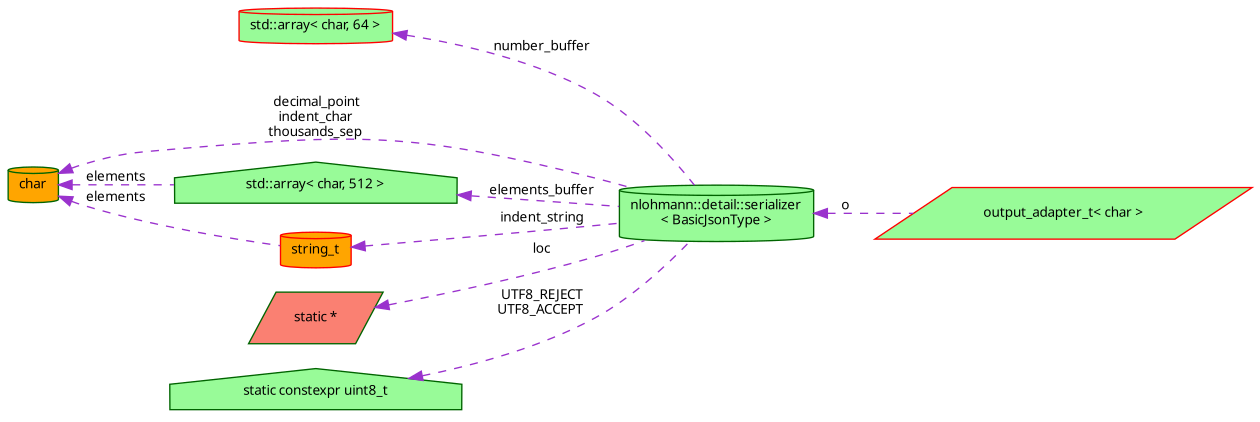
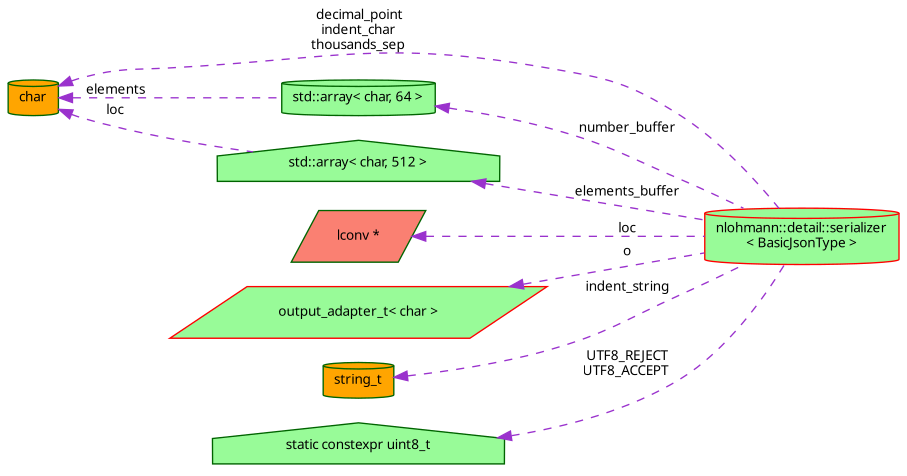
  digraph {
    fontname="Noto Sans"
    rankdir=LR
    node [color=red fillcolor=palegreen fontname="Noto Sans" fontsize=10 shape=cylinder style=filled]
    edge [color=darkorchid3 dir=back fontname="Noto Sans" fontsize=10 labelfontname=Helvetica labelfontsize=10 style=dashed]
-   n1 [color=darkgreen fontcolor=black height=0.2 label="nlohmann::detail::serializer\l\< BasicJsonType \>" width=0.4]
-   n2 [height=0.2 label="std::array\< char, 64 \>" width=0.4]
+   n1 [fontcolor=black height=0.2 label="nlohmann::detail::serializer\l\< BasicJsonType \>" width=0.4]
+   n2 [color=darkgreen height=0.2 label="std::array\< char, 64 \>" width=0.4]
    n3 [color=darkgreen fillcolor=orange height=0.2 label=char width=0.4]
    n4 [color=darkgreen height=0.2 label="std::array\< char, 512 \>" shape=house width=0.4]
-   n5 [color=darkgreen fillcolor=salmon height=0.2 label="static *" shape=parallelogram width=0.4]
+   n5 [color=darkgreen fillcolor=salmon height=0.2 label="lconv *" shape=parallelogram width=0.4]
    n6 [height=0.2 label="output_adapter_t\< char \>" shape=parallelogram width=0.4]
-   n7 [fillcolor=orange height=0.2 label=string_t width=0.4]
+   n7 [color=darkgreen fillcolor=orange height=0.2 label=string_t width=0.4]
    n8 [color=darkgreen height=0.2 label="static constexpr uint8_t" shape=house width=0.4]
    n2 -> n1 [label=" number_buffer"]
    n3 -> n1 [label=" decimal_point\nindent_char\nthousands_sep"]
-   n3 -> n7 [label=" elements"]
-   n3 -> n4 [label=" elements"]
+   n3 -> n2 [label=" elements"]
+   n3 -> n4 [label=" loc"]
    n4 -> n1 [label=" elements_buffer"]
    n5 -> n1 [label=" loc"]
-   n1 -> n6 [label=" o"]
+   n6 -> n1 [label=" o"]
    n7 -> n1 [label=" indent_string"]
    n8 -> n1 [label=" UTF8_REJECT\nUTF8_ACCEPT"]
  }
